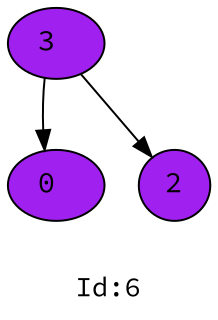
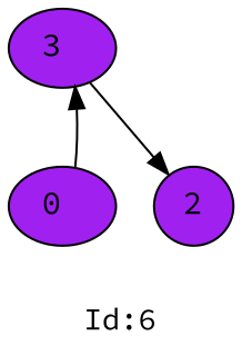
  digraph {
    fontname="Source Code Pro"
    label="Id:6"
    rankdir=TB
    node [fillcolor=purple fontname="Source Code Pro" fontsize=15 shape=oval style=filled]
    edge [fontname="Source Code Pro"]
    n1 [label="3 " width=0.5]
    n2 [label="0 " width=0.5]
    n3 [label=2 width=0.5]
-   n1 -> n2
+   n2 -> n1
    n1 -> n3
  }
